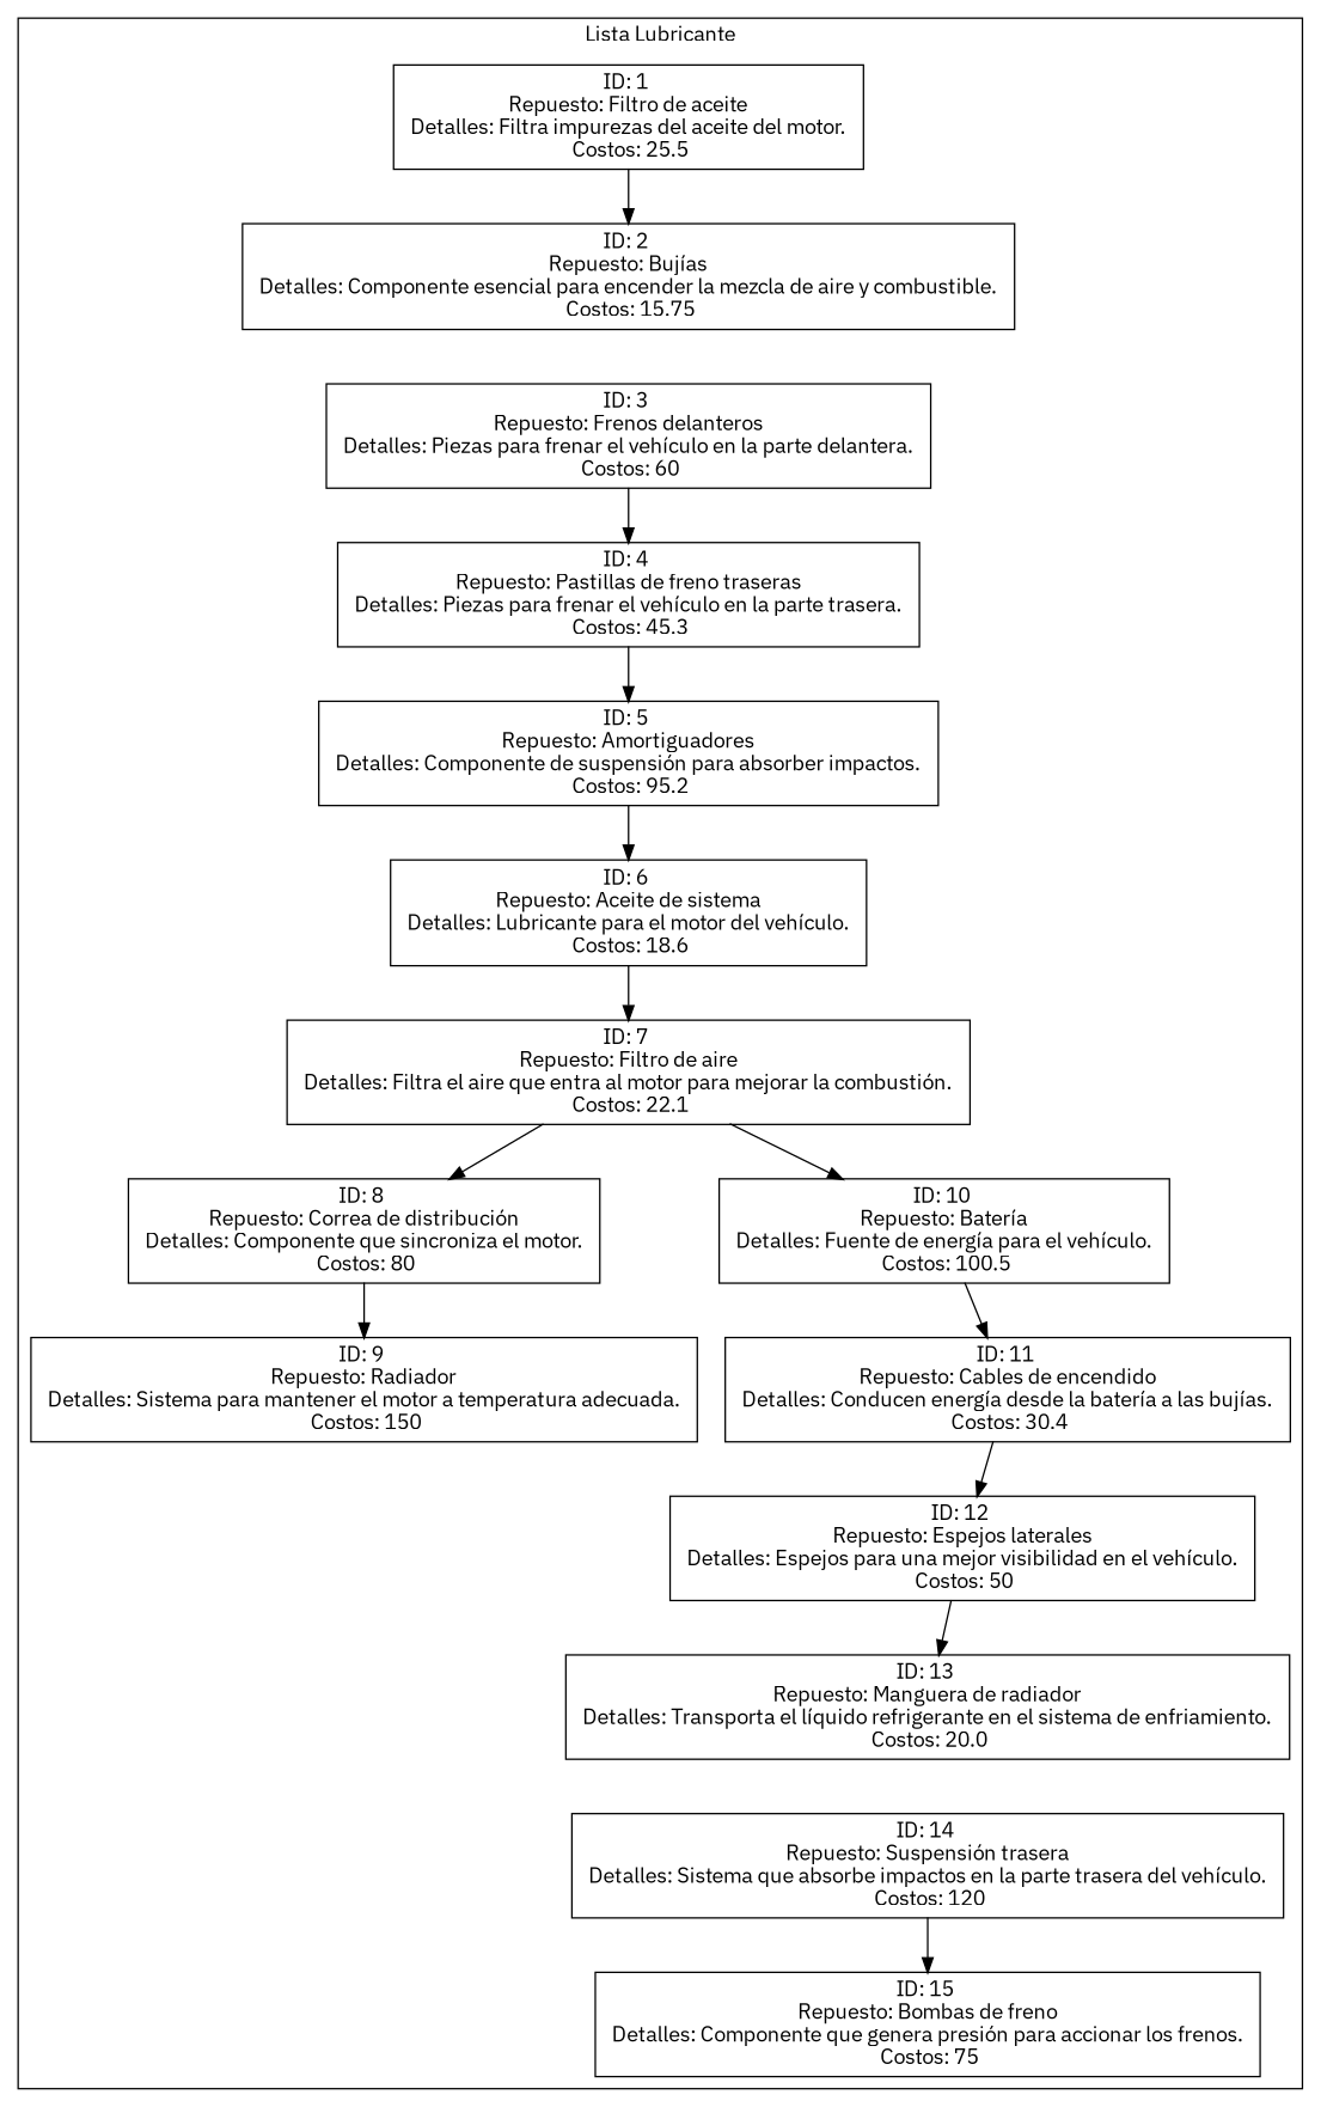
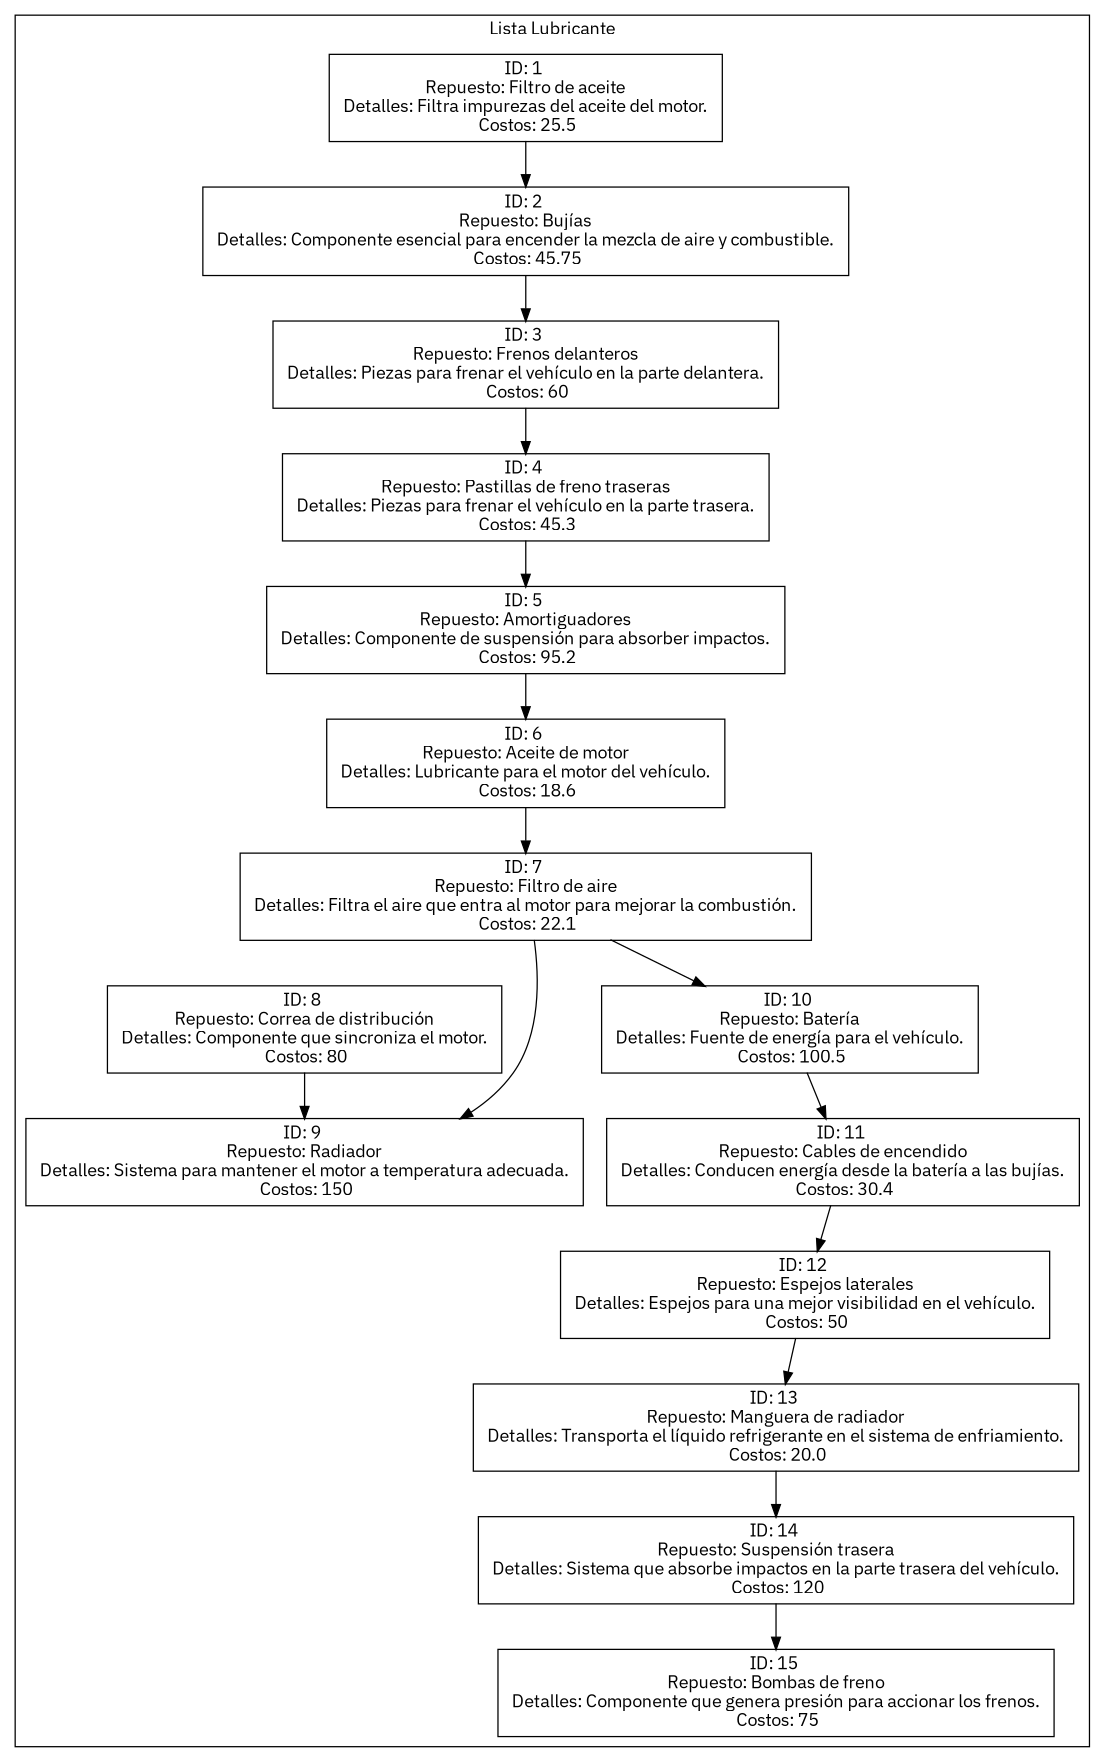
  digraph {
    fontname="IBM Plex Sans"
    rankdir=TB
    node [fontname="IBM Plex Sans" shape=record]
    edge [fontname="IBM Plex Sans"]
    n1 [label="{<data> ID: 1 \n Repuesto: Filtro de aceite \n Detalles: Filtra impurezas del aceite del motor. \n Costos: 25.5}"]
-   n2 [label="{<data> ID: 2 \n Repuesto: Bujías \n Detalles: Componente esencial para encender la mezcla de aire y combustible. \n Costos: 15.75}"]
+   n2 [label="{<data> ID: 2 \n Repuesto: Bujías \n Detalles: Componente esencial para encender la mezcla de aire y combustible. \n Costos: 45.75}"]
    n3 [label="{<data> ID: 3 \n Repuesto: Frenos delanteros \n Detalles: Piezas para frenar el vehículo en la parte delantera. \n Costos: 60}"]
    n4 [label="{<data> ID: 4 \n Repuesto: Pastillas de freno traseras \n Detalles: Piezas para frenar el vehículo en la parte trasera. \n Costos: 45.3}"]
    n5 [label="{<data> ID: 5 \n Repuesto: Amortiguadores \n Detalles: Componente de suspensión para absorber impactos. \n Costos: 95.2}"]
-   n6 [label="{<data> ID: 6 \n Repuesto: Aceite de sistema \n Detalles: Lubricante para el motor del vehículo. \n Costos: 18.6}"]
+   n6 [label="{<data> ID: 6 \n Repuesto: Aceite de motor \n Detalles: Lubricante para el motor del vehículo. \n Costos: 18.6}"]
    n7 [label="{<data> ID: 7 \n Repuesto: Filtro de aire \n Detalles: Filtra el aire que entra al motor para mejorar la combustión. \n Costos: 22.1}"]
    n8 [label="{<data> ID: 8 \n Repuesto: Correa de distribución \n Detalles: Componente que sincroniza el motor. \n Costos: 80}"]
    n9 [label="{<data> ID: 9 \n Repuesto: Radiador \n Detalles: Sistema para mantener el motor a temperatura adecuada. \n Costos: 150}"]
    n10 [label="{<data> ID: 10 \n Repuesto: Batería \n Detalles: Fuente de energía para el vehículo. \n Costos: 100.5}"]
    n11 [label="{<data> ID: 11 \n Repuesto: Cables de encendido \n Detalles: Conducen energía desde la batería a las bujías. \n Costos: 30.4}"]
    n12 [label="{<data> ID: 12 \n Repuesto: Espejos laterales \n Detalles: Espejos para una mejor visibilidad en el vehículo. \n Costos: 50}"]
    n13 [label="{<data> ID: 13 \n Repuesto: Manguera de radiador \n Detalles: Transporta el líquido refrigerante en el sistema de enfriamiento. \n Costos: 20.0}"]
    n14 [label="{<data> ID: 14 \n Repuesto: Suspensión trasera \n Detalles: Sistema que absorbe impactos en la parte trasera del vehículo. \n Costos: 120}"]
    n15 [label="{<data> ID: 15 \n Repuesto: Bombas de freno \n Detalles: Componente que genera presión para accionar los frenos. \n Costos: 75}"]
    subgraph cluster_1 {
      label="Lista Lubricante"
      n1
      n2
      n3
      n4
      n5
      n6
      n7
      n8
      n9
      n10
      n11
      n12
      n13
      n14
      n15
    }
    n1 -> n2
+   n2 -> n3
    n3 -> n4
    n4 -> n5
    n5 -> n6
    n6 -> n7
-   n7 -> n8
+   n7 -> n9
    n7 -> n10
    n8 -> n9
    n10 -> n11
    n11 -> n12
    n12 -> n13
+   n13 -> n14
    n14 -> n15
  }
